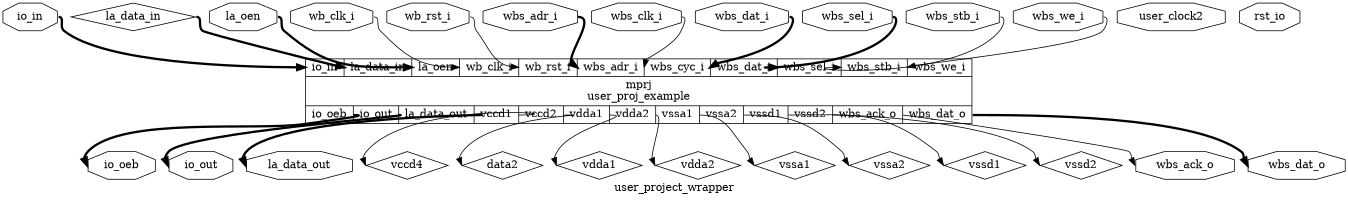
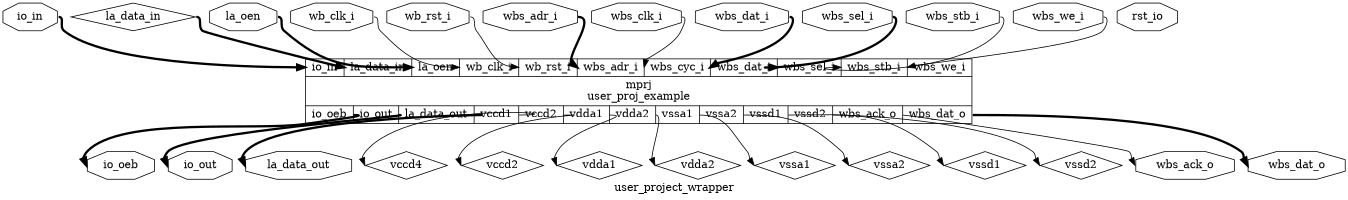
  digraph {
    label=user_project_wrapper
    rankdir=TB
    remincross=true
    node [color=black fontcolor=black shape=octagon]
    edge [color=black headport=w tailport=e]
    n1 [label=vssd2 shape=diamond]
    n2 [label=vssd1 shape=diamond]
-   n3 [label=data2 shape=diamond]
+   n3 [label=vccd2 shape=diamond]
    n4 [label=vccd4 shape=diamond]
    n5 [label=vssa2 shape=diamond]
    n6 [label=vssa1 shape=diamond]
    n7 [label=vdda2 shape=diamond]
    n8 [label=vdda1 shape=diamond]
-   n9 [label=user_clock2]
    n10 [label=rst_io]
    n11 [label=io_oeb]
    n12 [label=io_out]
    n13 [label=io_in]
    n14 [label="{{<p13> io_in|<p16> la_data_in|<p14> la_oen|<p26> wb_clk_i|<p25> wb_rst_i|<p19> wbs_adr_i|<p23> wbs_cyc_i|<p20> wbs_dat_i|<p21> wbs_sel_i|<p24> wbs_stb_i|<p22> wbs_we_i}|mprj\nuser_proj_example|{<p11> io_oeb|<p12> io_out|<p15> la_data_out|<p4> vccd1|<p3> vccd2|<p8> vdda1|<p7> vdda2|<p6> vssa1|<p5> vssa2|<p2> vssd1|<p1> vssd2|<p18> wbs_ack_o|<p17> wbs_dat_o}}" shape=record color="" fontcolor=""]
    n15 [label=la_data_out]
    n16 [label=wbs_dat_o]
    n17 [label=wbs_ack_o]
    n18 [label=la_oen]
    n19 [label=la_data_in shape=diamond]
    n20 [label=wbs_adr_i]
    n21 [label=wbs_dat_i]
    n22 [label=wbs_sel_i]
    n23 [label=wbs_we_i]
    n24 [label=wbs_clk_i]
    n25 [label=wbs_stb_i]
    n26 [label=wb_rst_i]
    n27 [label=wb_clk_i]
    n13 -> n14 [headport="p13:w" style="setlinewidth(3)"]
    n14 -> n1 [tailport="p1:e"]
    n14 -> n2 [tailport="p2:e"]
    n14 -> n3 [tailport="p3:e"]
    n14 -> n4 [tailport="p4:e"]
    n14 -> n5 [tailport="p5:e"]
    n14 -> n6 [tailport="p6:e"]
    n14 -> n7 [tailport="p7:e"]
    n14 -> n8 [tailport="p8:e"]
    n14 -> n11 [style="setlinewidth(3)" tailport="p11:e"]
    n14 -> n12 [style="setlinewidth(3)" tailport="p12:e"]
    n14 -> n15 [style="setlinewidth(3)" tailport="p15:e"]
    n14 -> n16 [style="setlinewidth(3)" tailport="p17:e"]
    n14 -> n17 [tailport="p18:e"]
    n18 -> n14 [headport="p14:w" style="setlinewidth(3)"]
    n19 -> n14 [headport="p16:w" style="setlinewidth(3)"]
    n20 -> n14 [headport="p19:w" style="setlinewidth(3)"]
    n21 -> n14 [headport="p20:w" style="setlinewidth(3)"]
    n22 -> n14 [headport="p21:w" style="setlinewidth(3)"]
    n23 -> n14 [headport="p22:w"]
    n24 -> n14 [headport="p23:w"]
    n25 -> n14 [headport="p24:w"]
    n26 -> n14 [headport="p25:w"]
    n27 -> n14 [headport="p26:w"]
  }
